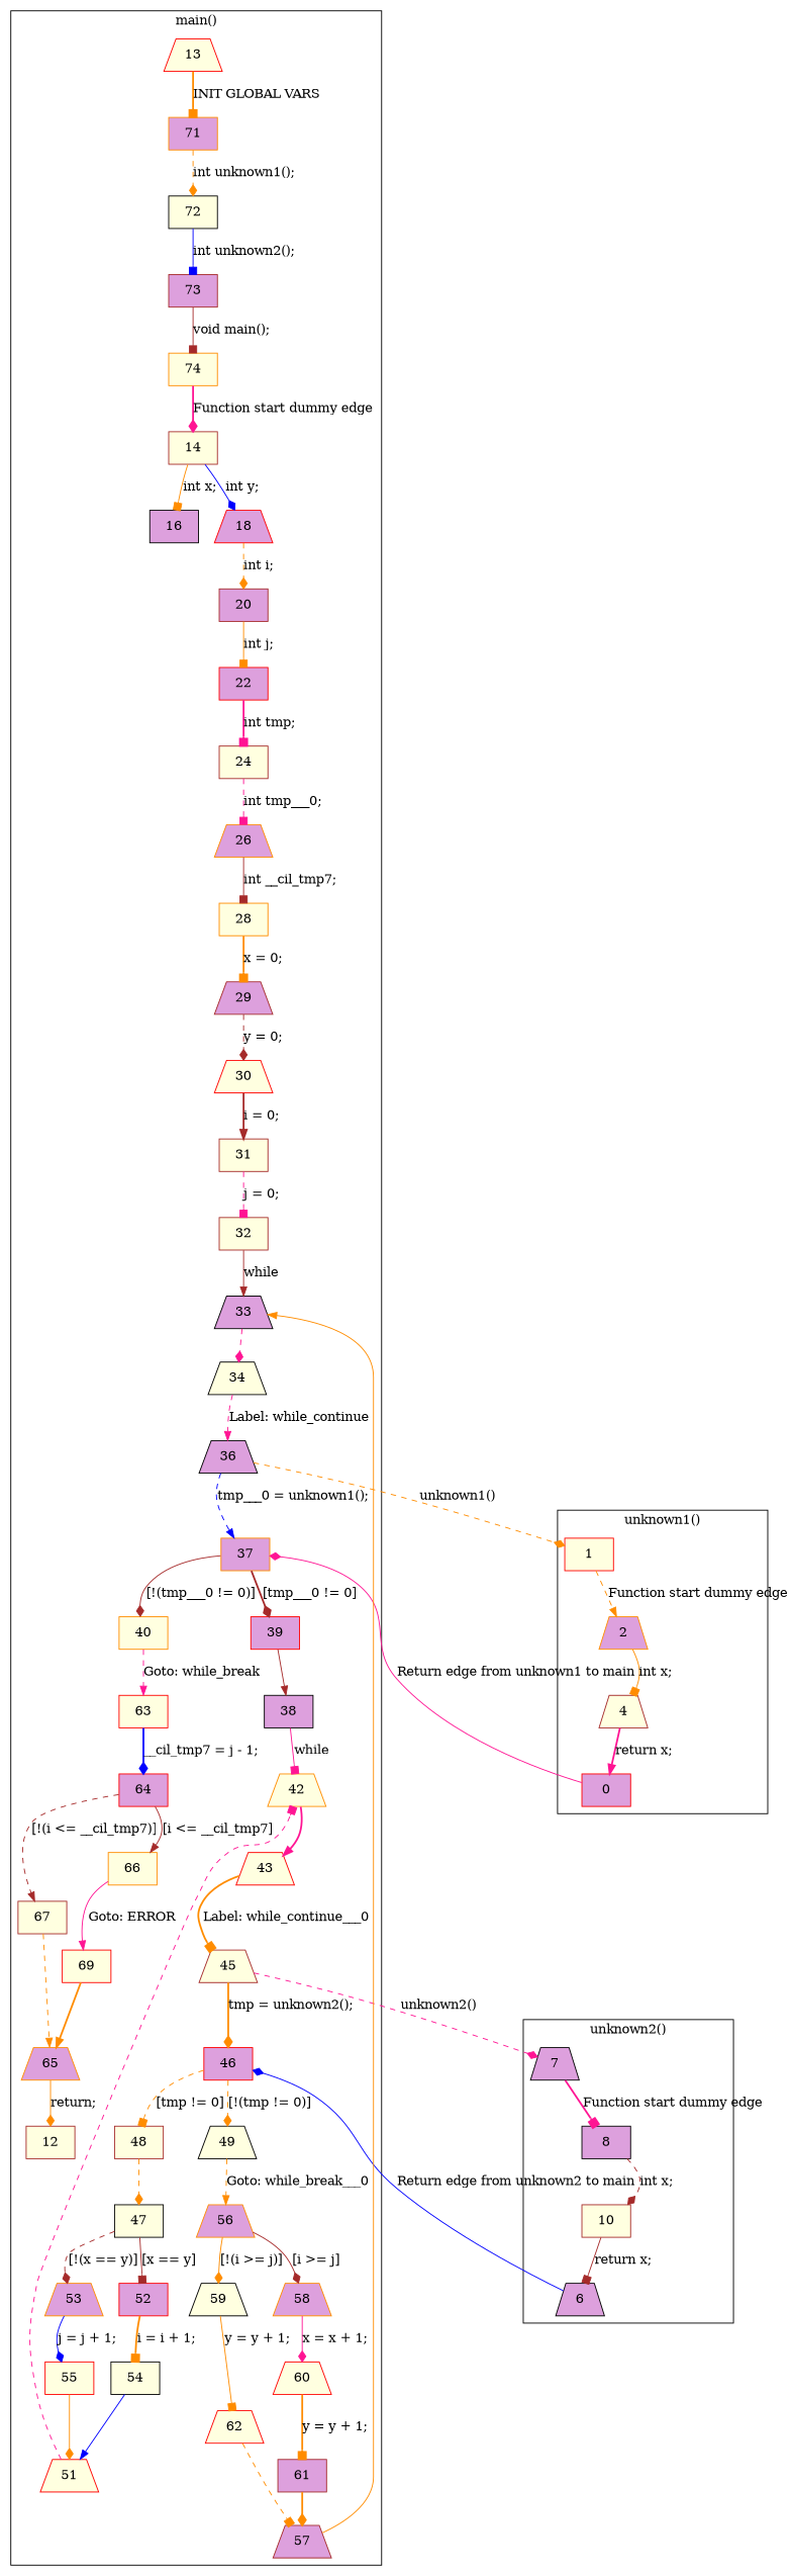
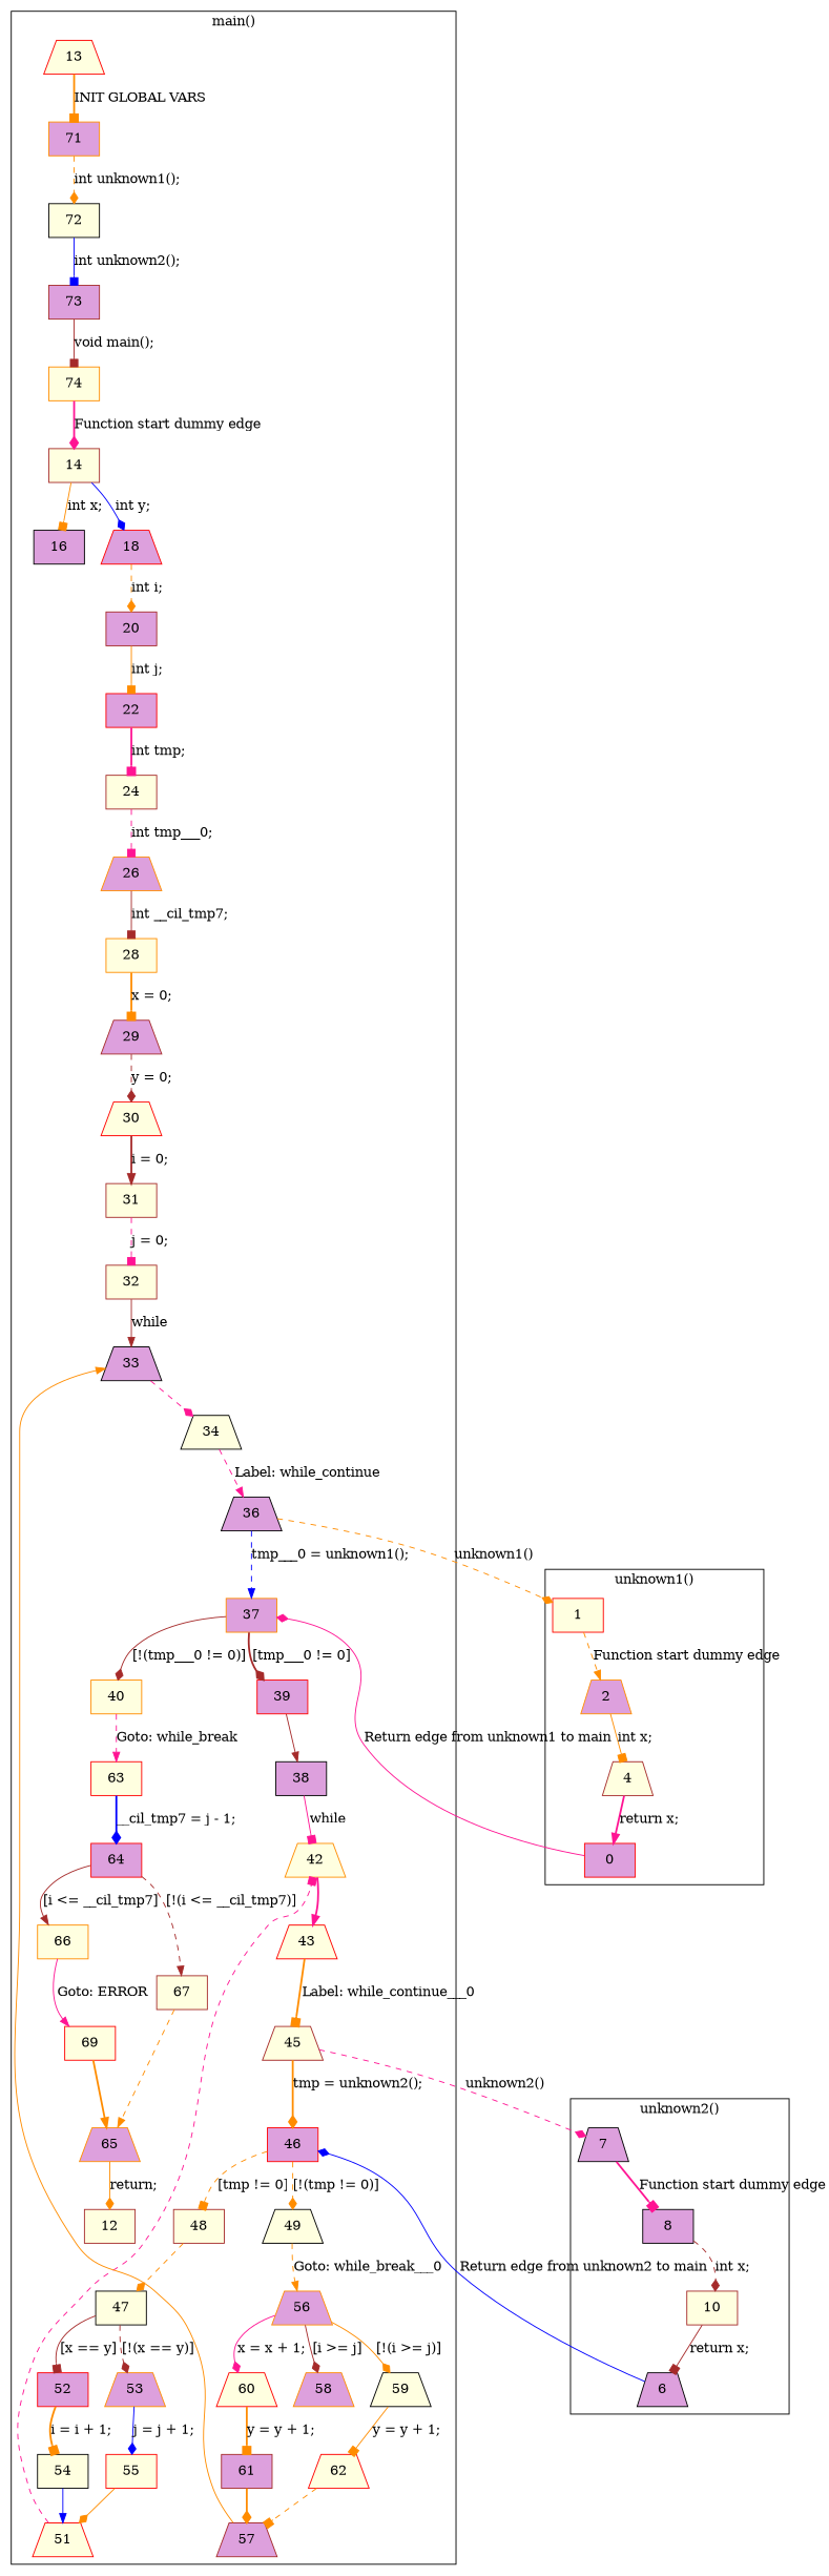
  digraph {
    node [color=red fillcolor=lightyellow shape=box style=filled]
    edge [arrowhead=diamond color=darkorange style=solid]
    7 [color=black fillcolor=plum shape=trapezium]
    8 [color=black fillcolor=plum]
    10 [color=brown]
    6 [color=black fillcolor=plum shape=trapezium]
    1
    2 [color=darkorange fillcolor=plum shape=trapezium]
    4 [color=brown shape=trapezium]
    0 [fillcolor=plum]
    33 [color=black fillcolor=plum shape=trapezium]
    34 [color=black shape=trapezium]
    37 [color=darkorange fillcolor=plum]
    40 [color=darkorange]
    39 [fillcolor=plum]
    42 [color=darkorange shape=trapezium]
    43 [shape=trapezium]
    46 [fillcolor=plum]
    49 [color=black shape=trapezium]
    48 [color=brown]
    47 [color=black]
    53 [color=darkorange fillcolor=plum shape=trapezium]
    52 [fillcolor=plum]
    56 [color=darkorange fillcolor=plum shape=trapezium]
    59 [color=black shape=trapezium]
    58 [color=darkorange fillcolor=plum shape=trapezium]
    64 [fillcolor=plum]
    67 [color=brown]
    66 [color=darkorange]
    13 [shape=trapezium]
    71 [color=darkorange fillcolor=plum]
    72 [color=black]
    73 [color=brown fillcolor=plum]
    74 [color=darkorange]
    14 [color=brown]
    16 [color=black fillcolor=plum]
    18 [fillcolor=plum shape=trapezium]
    20 [color=brown fillcolor=plum]
    22 [fillcolor=plum]
    24 [color=brown]
    26 [color=darkorange fillcolor=plum shape=trapezium]
    28 [color=darkorange]
    29 [color=brown fillcolor=plum shape=trapezium]
    30 [shape=trapezium]
    31 [color=brown]
    32 [color=brown]
    36 [color=black fillcolor=plum shape=trapezium]
    63
    38 [color=black fillcolor=plum]
    45 [color=brown shape=trapezium]
    55
    54 [color=black]
    51 [shape=trapezium]
    62 [shape=trapezium]
    60 [shape=trapezium]
    61 [color=brown fillcolor=plum]
    57 [color=brown fillcolor=plum shape=trapezium]
    65 [color=darkorange fillcolor=plum shape=trapezium]
    69
    12 [color=brown]
    subgraph cluster_1 {
      label="unknown2()"
      7
      8
      10
      6
    }
    subgraph cluster_2 {
      label="unknown1()"
      1
      2
      4
      0
    }
    subgraph cluster_3 {
      label="main()"
      33
      34
      37
      40
      39
      42
      43
      46
      49
      48
      47
      53
      52
      56
      59
      58
      64
      67
      66
      13
      71
      72
      73
      74
      14
      16
      18
      20
      22
      24
      26
      28
      29
      30
      31
      32
      36
      63
      38
      45
      55
      54
      51
      62
      60
      61
      57
      65
      69
      12
    }
    7 -> 8 [arrowhead=box color=deeppink label="Function start dummy edge" style=bold]
    8 -> 10 [color=brown label="int x;" style=dashed]
    10 -> 6 [arrowhead=box color=brown label="return x;"]
    6 -> 46 [color=blue label="Return edge from unknown2 to main"]
    1 -> 2 [arrowhead=normal label="Function start dummy edge" style=dashed]
    2 -> 4 [arrowhead=box label="int x;"]
    4 -> 0 [arrowhead=normal color=deeppink label="return x;" style=bold]
    0 -> 37 [color=deeppink label="Return edge from unknown1 to main"]
    33 -> 34 [color=deeppink style=dashed]
    34 -> 36 [arrowhead=normal color=deeppink label="Label: while_continue" style=dashed]
    37 -> 40 [color=brown label="[!(tmp___0 != 0)]"]
    37 -> 39 [color=brown label="[tmp___0 != 0]" style=bold]
    40 -> 63 [arrowhead=normal color=deeppink label="Goto: while_break" style=dashed]
    39 -> 38 [arrowhead=normal color=brown]
    42 -> 43 [arrowhead=normal color=deeppink style=bold]
    43 -> 45 [arrowhead=box label="Label: while_continue___0" style=bold]
    46 -> 49 [label="[!(tmp != 0)]" style=dashed]
    46 -> 48 [arrowhead=box label="[tmp != 0]" style=dashed]
    49 -> 56 [arrowhead=normal label="Goto: while_break___0" style=dashed]
    48 -> 47 [style=dashed]
    47 -> 53 [color=brown label="[!(x == y)]" style=dashed]
    47 -> 52 [arrowhead=box color=brown label="[x == y]"]
    53 -> 55 [color=blue label="j = j + 1;"]
    52 -> 54 [arrowhead=box label="i = i + 1;" style=bold]
    56 -> 59 [label="[!(i >= j)]"]
    56 -> 58 [color=brown label="[i >= j]"]
    59 -> 62 [arrowhead=box label="y = y + 1;"]
-   58 -> 60 [color=deeppink label="x = x + 1;"]
+   56 -> 60 [color=deeppink label="x = x + 1;"]
    64 -> 67 [arrowhead=normal color=brown label="[!(i <= __cil_tmp7)]" style=dashed]
    64 -> 66 [arrowhead=normal color=brown label="[i <= __cil_tmp7]"]
    67 -> 65 [arrowhead=normal style=dashed]
    66 -> 69 [arrowhead=normal color=deeppink label="Goto: ERROR"]
    13 -> 71 [arrowhead=box label="INIT GLOBAL VARS" style=bold]
    71 -> 72 [label="int unknown1();" style=dashed]
    72 -> 73 [arrowhead=box color=blue label="int unknown2();"]
    73 -> 74 [arrowhead=box color=brown label="void main();"]
    74 -> 14 [color=deeppink label="Function start dummy edge" style=bold]
    14 -> 16 [arrowhead=box label="int x;"]
    14 -> 18 [color=blue label="int y;"]
    18 -> 20 [label="int i;" style=dashed]
    20 -> 22 [arrowhead=box label="int j;"]
    22 -> 24 [arrowhead=box color=deeppink label="int tmp;" style=bold]
    24 -> 26 [arrowhead=box color=deeppink label="int tmp___0;" style=dashed]
    26 -> 28 [arrowhead=box color=brown label="int __cil_tmp7;"]
    28 -> 29 [arrowhead=box label="x = 0;" style=bold]
    29 -> 30 [color=brown label="y = 0;" style=dashed]
    30 -> 31 [arrowhead=normal color=brown label="i = 0;" style=bold]
    31 -> 32 [arrowhead=box color=deeppink label="j = 0;" style=dashed]
    32 -> 33 [arrowhead=normal color=brown label=while]
    36 -> 1 [label="unknown1()" style=dashed]
    36 -> 37 [arrowhead=normal color=blue label="tmp___0 = unknown1();" style=dashed]
    63 -> 64 [color=blue label="__cil_tmp7 = j - 1;" style=bold]
    38 -> 42 [arrowhead=box color=deeppink label=while]
    45 -> 7 [color=deeppink label="unknown2()" style=dashed]
    45 -> 46 [label="tmp = unknown2();" style=bold]
    55 -> 51
    54 -> 51 [arrowhead=normal color=blue]
    51 -> 42 [arrowhead=box color=deeppink style=dashed]
    62 -> 57 [arrowhead=box style=dashed]
    60 -> 61 [arrowhead=box label="y = y + 1;" style=bold]
    61 -> 57 [style=bold]
    57 -> 33 [arrowhead=normal]
    65 -> 12 [label="return;"]
    69 -> 65 [arrowhead=normal style=bold]
  }
